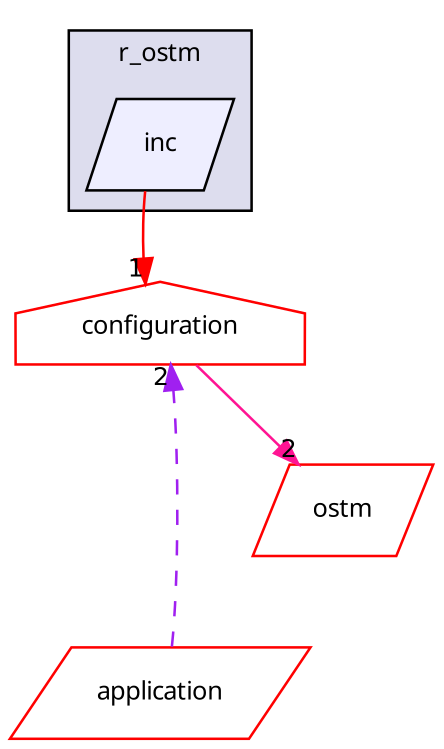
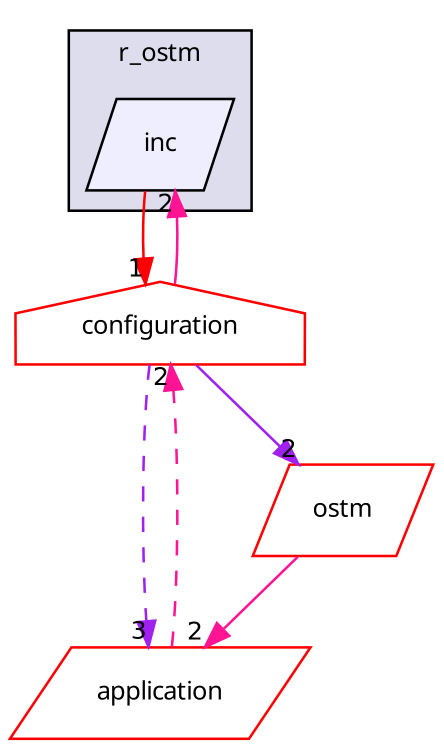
  digraph {
    compound=true
    fontname="Noto Sans"
    node [fillcolor=white fontname="Noto Sans" fontsize=10 shape=parallelogram style=filled color=red]
    edge [color=deeppink fontname="Noto Sans" headlabel=2 labeldistance=1.5 labelfontname=Helvetica labelfontsize=10 style=solid]
    n1 [fillcolor="#eeeeff" label=inc pencolor=black color=""]
    n2 [label=configuration shape=house]
    n3 [label=application]
    n4 [label=ostm]
    subgraph cluster_1 {
      bgcolor="#ddddee"
      fontsize=10
      label=r_ostm
      pencolor=black
      n1
    }
    n1 -> n2 [color=red headlabel=1]
-   n2 -> n4
-   n3 -> n2 [color=purple style=dashed]
+   n2 -> n1
+   n2 -> n3 [color=purple headlabel=3 style=dashed]
+   n2 -> n4 [color=purple]
+   n3 -> n2 [style=dashed]
+   n4 -> n3
  }
